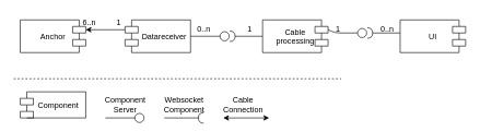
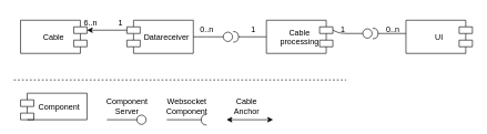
  <mxCell id="0" />
  <mxCell id="1" parent="0" />
- <mxCell id="2" value="Anchor" style="shape=module;align=left;spacingLeft=20;align=center;verticalAlign=middle;direction=west;fontStyle=0;overflow=block;" vertex="1" parent="1"><mxGeometry x="30" y="30" width="100" height="50" as="geometry" /></mxCell>
+ <mxCell id="2" value="Cable" style="shape=module;align=left;spacingLeft=20;align=center;verticalAlign=middle;direction=west;fontStyle=0;overflow=block;" vertex="1" parent="1"><mxGeometry x="30" y="30" width="100" height="50" as="geometry" /></mxCell>
  <mxCell id="3" value="Datareceiver" style="shape=module;align=left;spacingLeft=20;align=center;verticalAlign=middle;" vertex="1" parent="1"><mxGeometry x="190" y="30" width="100" height="50" as="geometry" /></mxCell>
  <mxCell id="4" value="" style="endArrow=none;startArrow=classic;html=1;exitX=0;exitY=0;exitDx=0;exitDy=35;entryX=0;entryY=0;entryDx=0;entryDy=15;entryPerimeter=0;exitPerimeter=0;" edge="1" parent="1" source="2" target="3"><mxGeometry width="50" height="50" relative="1" as="geometry"><mxPoint x="340" y="130" as="sourcePoint" /><mxPoint x="390" y="80" as="targetPoint" /></mxGeometry></mxCell>
  <mxCell id="5" value="" style="endArrow=circle;html=1;exitX=1;exitY=0.5;exitDx=0;exitDy=0;endFill=0;" edge="1" parent="1" source="3"><mxGeometry width="50" height="50" relative="1" as="geometry"><mxPoint x="340" y="130" as="sourcePoint" /><mxPoint x="350" y="55" as="targetPoint" /><Array as="points"><mxPoint x="300" y="55" /></Array></mxGeometry></mxCell>
  <mxCell id="6" value="" style="endArrow=halfCircle;html=1;endFill=0;exitX=1;exitY=0.5;exitDx=0;exitDy=0;" edge="1" parent="1" source="7"><mxGeometry width="50" height="50" relative="1" as="geometry"><mxPoint x="400" y="55" as="sourcePoint" /><mxPoint x="350" y="55" as="targetPoint" /><Array as="points" /></mxGeometry></mxCell>
  <mxCell id="7" value="Cable&#10;processing" style="shape=module;align=left;spacingLeft=20;align=center;verticalAlign=middle;direction=west;labelPadding=0;overflow=block;" vertex="1" parent="1"><mxGeometry x="400" y="30" width="100" height="50" as="geometry" /></mxCell>
  <mxCell id="8" value="" style="endArrow=circle;html=1;exitX=-0.004;exitY=0.49;exitDx=0;exitDy=0;endFill=0;exitPerimeter=0;startArrow=none;" edge="1" parent="1" source="19"><mxGeometry width="50" height="50" relative="1" as="geometry"><mxPoint x="500" y="50" as="sourcePoint" /><mxPoint x="560" y="50" as="targetPoint" /><Array as="points"><mxPoint x="510" y="50" /></Array></mxGeometry></mxCell>
  <mxCell id="9" value="" style="endArrow=halfCircle;html=1;endFill=0;exitX=1;exitY=0.5;exitDx=0;exitDy=0;" edge="1" parent="1"><mxGeometry width="50" height="50" relative="1" as="geometry"><mxPoint x="610" y="50" as="sourcePoint" /><mxPoint x="560" y="50" as="targetPoint" /><Array as="points" /></mxGeometry></mxCell>
  <mxCell id="10" value="UI" style="shape=module;align=left;spacingLeft=20;align=center;verticalAlign=middle;direction=west;labelPadding=0;overflow=block;" vertex="1" parent="1"><mxGeometry x="610" y="30" width="100" height="50" as="geometry" /></mxCell>
  <mxCell id="11" value="" style="endArrow=circle;html=1;endFill=0;" edge="1" parent="1"><mxGeometry width="50" height="50" relative="1" as="geometry"><mxPoint x="160" y="180" as="sourcePoint" /><mxPoint x="220" y="180" as="targetPoint" /></mxGeometry></mxCell>
  <mxCell id="12" value="     Component" style="shape=module;align=left;spacingLeft=20;align=center;verticalAlign=middle;direction=east;fontStyle=0;overflow=block;noLabel=0;" vertex="1" parent="1"><mxGeometry x="30" y="140" width="100" height="40" as="geometry" /></mxCell>
  <mxCell id="13" value="Component&lt;br&gt;Server" style="text;html=1;align=center;verticalAlign=middle;resizable=0;points=[];autosize=1;strokeColor=none;fillColor=none;" vertex="1" parent="1"><mxGeometry x="150" y="140" width="80" height="40" as="geometry" /></mxCell>
  <mxCell id="14" value="" style="endArrow=halfCircle;html=1;endFill=0;" edge="1" parent="1"><mxGeometry width="50" height="50" relative="1" as="geometry"><mxPoint x="250" y="180" as="sourcePoint" /><mxPoint x="310" y="180" as="targetPoint" /></mxGeometry></mxCell>
  <mxCell id="15" value="Websocket&lt;br&gt;Component" style="text;html=1;align=center;verticalAlign=middle;resizable=0;points=[];autosize=1;strokeColor=none;fillColor=none;" vertex="1" parent="1"><mxGeometry x="240" y="140" width="80" height="40" as="geometry" /></mxCell>
  <mxCell id="16" value="0..n" style="text;html=1;align=center;verticalAlign=middle;resizable=0;points=[];autosize=1;strokeColor=none;fillColor=none;" vertex="1" parent="1"><mxGeometry x="290" y="30" width="40" height="30" as="geometry" /></mxCell>
  <mxCell id="17" value="1" style="text;html=1;align=center;verticalAlign=middle;resizable=0;points=[];autosize=1;strokeColor=none;fillColor=none;" vertex="1" parent="1"><mxGeometry x="365" y="30" width="30" height="30" as="geometry" /></mxCell>
  <mxCell id="18" value="" style="endArrow=none;html=1;exitX=0;exitY=0;exitDx=0;exitDy=35;endFill=0;exitPerimeter=0;" edge="1" parent="1" source="7" target="19"><mxGeometry width="50" height="50" relative="1" as="geometry"><mxPoint x="500" y="45" as="sourcePoint" /><mxPoint x="560" y="50" as="targetPoint" /><Array as="points" /></mxGeometry></mxCell>
  <mxCell id="19" value="1" style="text;html=1;align=center;verticalAlign=middle;resizable=0;points=[];autosize=1;strokeColor=none;fillColor=none;" vertex="1" parent="1"><mxGeometry x="500" y="30" width="30" height="30" as="geometry" /></mxCell>
  <mxCell id="20" value="0..n" style="text;html=1;align=center;verticalAlign=middle;resizable=0;points=[];autosize=1;strokeColor=none;fillColor=none;" vertex="1" parent="1"><mxGeometry x="570" y="30" width="40" height="30" as="geometry" /></mxCell>
  <mxCell id="21" value="6..n" style="text;html=1;align=center;verticalAlign=middle;resizable=0;points=[];autosize=1;strokeColor=none;fillColor=none;" vertex="1" parent="1"><mxGeometry x="115" y="20" width="40" height="30" as="geometry" /></mxCell>
  <mxCell id="22" value="1" style="text;html=1;align=center;verticalAlign=middle;resizable=0;points=[];autosize=1;strokeColor=none;fillColor=none;" vertex="1" parent="1"><mxGeometry x="165" y="20" width="30" height="30" as="geometry" /></mxCell>
  <mxCell id="23" value="" style="endArrow=none;dashed=1;html=1;" edge="1" parent="1"><mxGeometry width="50" height="50" relative="1" as="geometry"><mxPoint x="20" y="120" as="sourcePoint" /><mxPoint x="520" y="120" as="targetPoint" /></mxGeometry></mxCell>
  <mxCell id="24" value="" style="endArrow=classic;startArrow=classic;html=1;" edge="1" parent="1"><mxGeometry width="50" height="50" relative="1" as="geometry"><mxPoint x="340" y="180" as="sourcePoint" /><mxPoint x="410" y="180" as="targetPoint" /></mxGeometry></mxCell>
- <mxCell id="25" value="Cable&lt;br&gt;Connection" style="text;html=1;align=center;verticalAlign=middle;resizable=0;points=[];autosize=1;strokeColor=none;fillColor=none;" vertex="1" parent="1"><mxGeometry x="330" y="140" width="80" height="40" as="geometry" /></mxCell>
+ <mxCell id="25" value="Cable&lt;br&gt;Anchor" style="text;html=1;align=center;verticalAlign=middle;resizable=0;points=[];autosize=1;strokeColor=none;fillColor=none;" vertex="1" parent="1"><mxGeometry x="330" y="140" width="80" height="40" as="geometry" /></mxCell>
